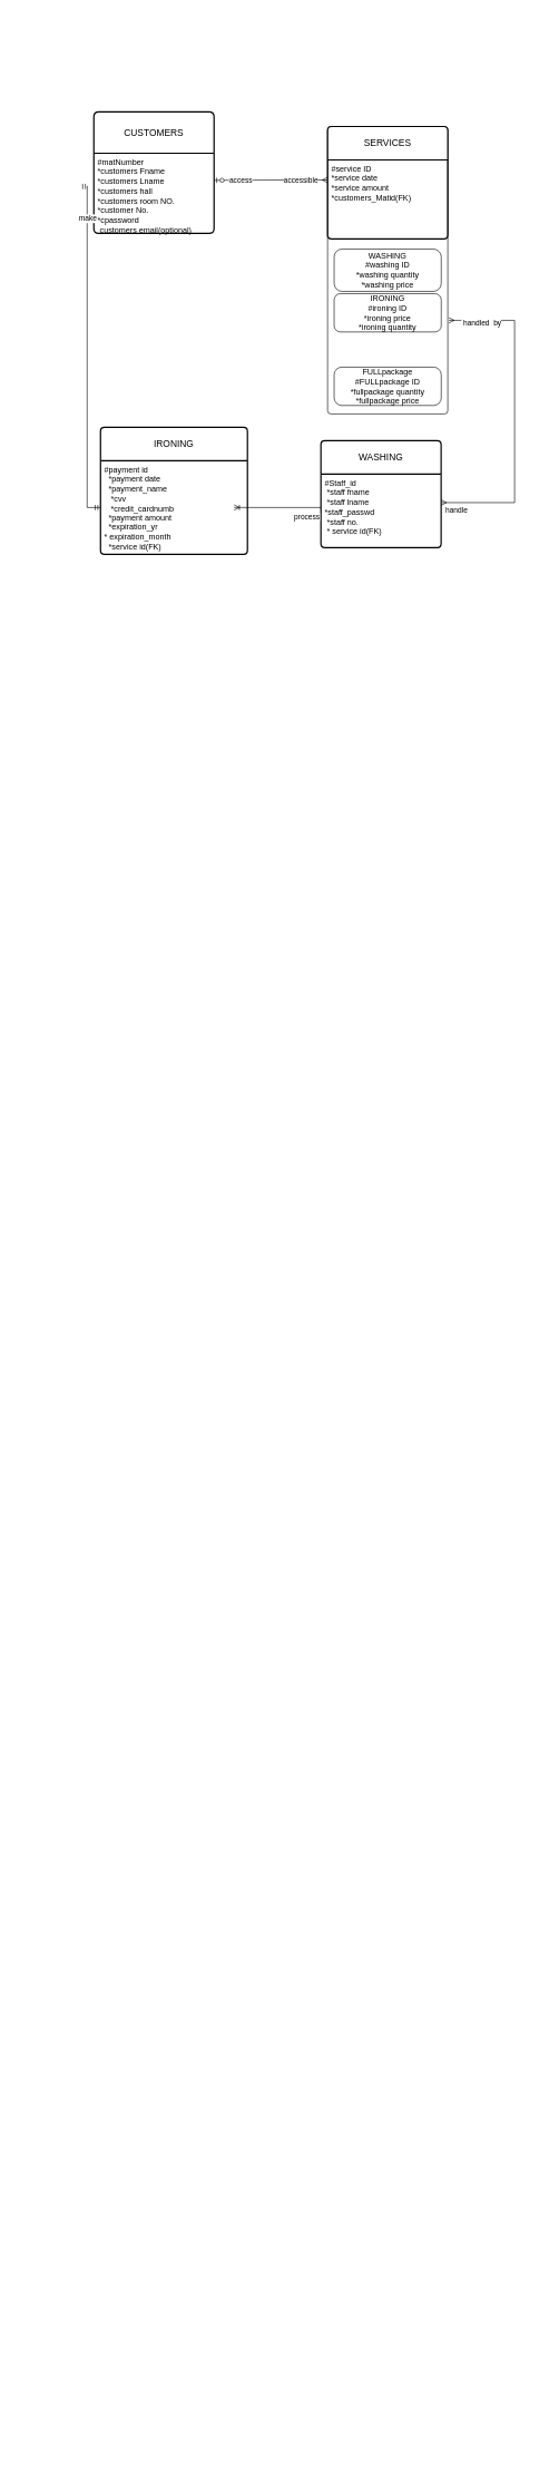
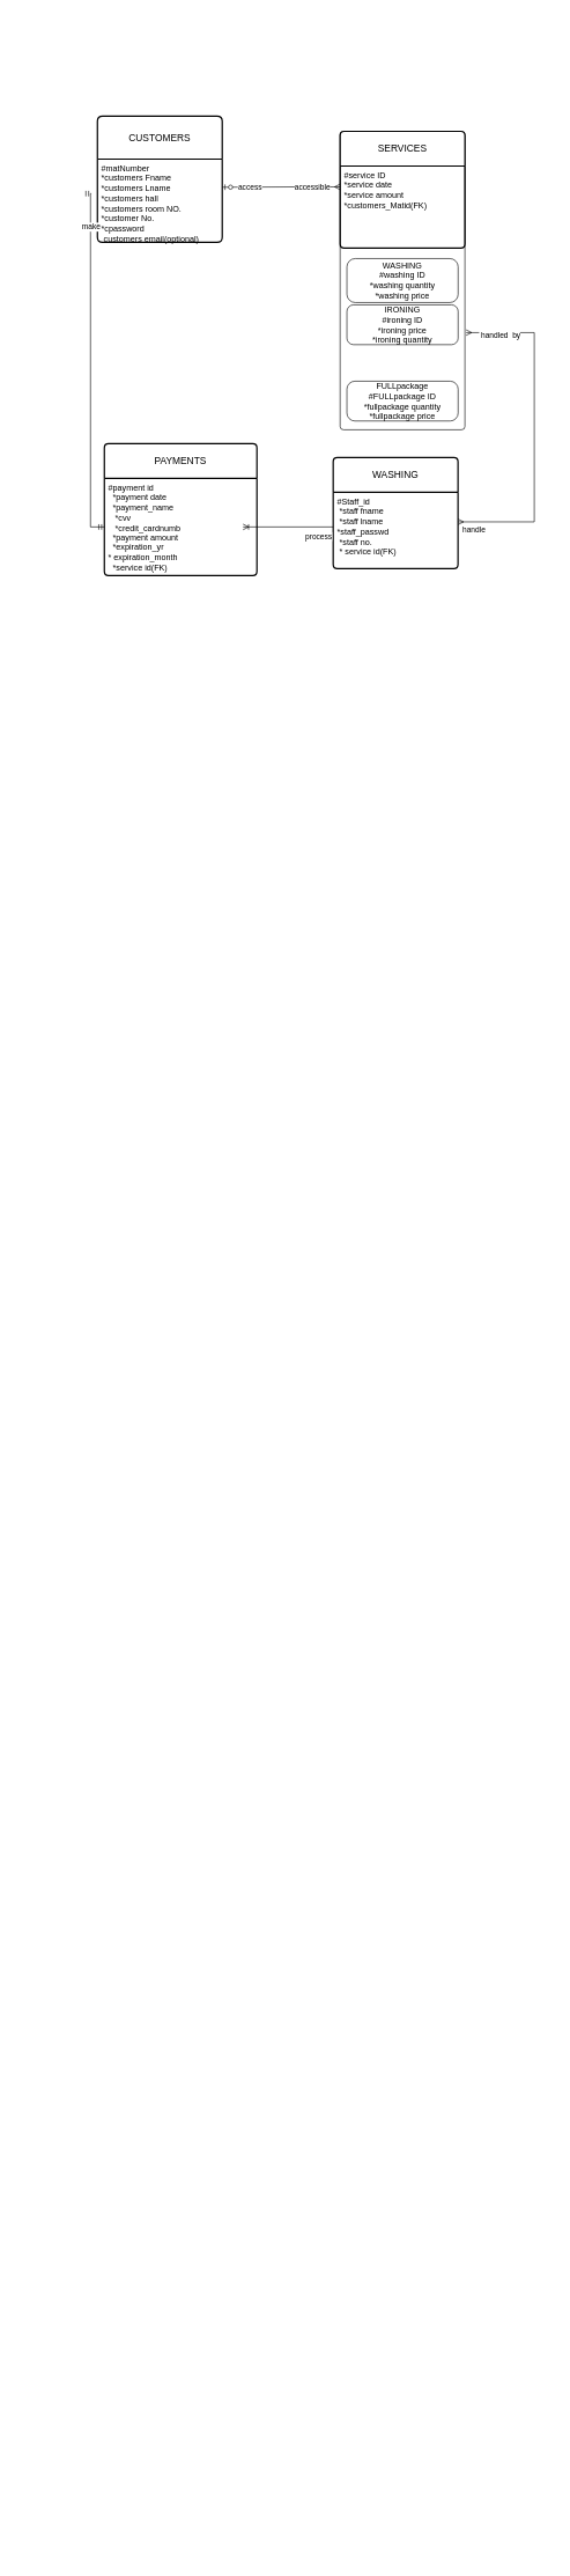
  <mxCell id="0" />
  <mxCell id="1" parent="0" />
  <mxCell id="2" value="CUSTOMERS" style="swimlane;childLayout=stackLayout;horizontal=1;startSize=62;horizontalStack=0;rounded=1;fontSize=14;fontStyle=0;strokeWidth=2;resizeParent=0;resizeLast=1;shadow=0;dashed=0;align=center;arcSize=4;whiteSpace=wrap;html=1;" parent="1" vertex="1"><mxGeometry x="140" y="166" width="180" height="182" as="geometry" /></mxCell>
  <mxCell id="3" value="#matNumber&lt;br&gt;*customers Fname&lt;br&gt;*customers Lname&amp;nbsp;&lt;br&gt;*customers hall&lt;br&gt;*customers room NO.&lt;br style=&quot;border-color: var(--border-color);&quot;&gt;&lt;span style=&quot;&quot;&gt;*customer No.&lt;br&gt;&lt;/span&gt;*cpassword&lt;br style=&quot;border-color: var(--border-color);&quot;&gt;&lt;span style=&quot;&quot;&gt;&amp;nbsp;customers email(optional)&lt;/span&gt;" style="align=left;strokeColor=none;fillColor=none;spacingLeft=4;fontSize=12;verticalAlign=top;resizable=0;rotatable=0;part=1;html=1;" parent="2" vertex="1"><mxGeometry y="62" width="180" height="120" as="geometry" /></mxCell>
  <mxCell id="4" value="" style="rounded=1;absoluteArcSize=1;html=1;arcSize=10;direction=south;" parent="1" vertex="1"><mxGeometry x="490" y="188" width="180" height="430" as="geometry" /></mxCell>
  <mxCell id="5" value="" style="html=1;shape=mxgraph.er.anchor;whiteSpace=wrap;" parent="4" vertex="1"><mxGeometry y="-167.222" width="180" height="430.0" as="geometry" /></mxCell>
  <mxCell id="6" value="WASHING&lt;br&gt;#washing ID&lt;br&gt;*washing quantity&lt;br&gt;*washing price" style="rounded=1;absoluteArcSize=1;html=1;arcSize=24;whiteSpace=wrap;points=[];strokeColor=inherit;fillColor=inherit;direction=south;" parent="4" vertex="1"><mxGeometry x="9.79" y="183.323" width="160.412" height="63.353" as="geometry" /></mxCell>
  <mxCell id="7" value="IRONING&lt;br&gt;#ironing ID&lt;br&gt;*ironing price&lt;br&gt;*ironing quantity" style="rounded=1;absoluteArcSize=1;html=1;arcSize=19;whiteSpace=wrap;points=[];strokeColor=inherit;fillColor=inherit;direction=south;" parent="4" vertex="1"><mxGeometry x="9.79" y="250" width="160.412" height="57.333" as="geometry" /></mxCell>
  <mxCell id="8" value="SERVICES" style="swimlane;childLayout=stackLayout;horizontal=1;startSize=50;horizontalStack=0;rounded=1;fontSize=14;fontStyle=0;strokeWidth=2;resizeParent=0;resizeLast=1;shadow=0;dashed=0;align=center;arcSize=4;whiteSpace=wrap;html=1;" parent="4" vertex="1"><mxGeometry width="180" height="168.261" as="geometry" /></mxCell>
  <mxCell id="9" value="#service ID&lt;br&gt;*service date&amp;nbsp;&lt;br&gt;*service amount&lt;br&gt;*customers_Matid(FK)" style="align=left;strokeColor=none;fillColor=none;spacingLeft=4;fontSize=12;verticalAlign=top;resizable=0;rotatable=0;part=1;html=1;" parent="8" vertex="1"><mxGeometry y="50" width="180" height="118.261" as="geometry" /></mxCell>
  <mxCell id="10" value="FULLpackage&lt;br&gt;#FULLpackage ID&lt;br&gt;*fullpackage quantity&lt;br&gt;*fullpackage price" style="rounded=1;absoluteArcSize=1;html=1;arcSize=23;whiteSpace=wrap;points=[];strokeColor=inherit;fillColor=inherit;direction=south;" parent="4" vertex="1"><mxGeometry x="9.79" y="359.997" width="160.412" height="57.333" as="geometry" /></mxCell>
  <mxCell id="11" value="WASHING" style="swimlane;childLayout=stackLayout;horizontal=1;startSize=50;horizontalStack=0;rounded=1;fontSize=14;fontStyle=0;strokeWidth=2;resizeParent=0;resizeLast=1;shadow=0;dashed=0;align=center;arcSize=4;whiteSpace=wrap;html=1;" parent="1" vertex="1"><mxGeometry x="480" y="658" width="180" height="160" as="geometry" /></mxCell>
  <mxCell id="12" value="#Staff_id&lt;br&gt;&amp;nbsp;*staff fname&lt;br&gt;&amp;nbsp;*staff lname&lt;br&gt;*staff_passwd&lt;br&gt;&amp;nbsp;*staff no.&lt;br&gt;&amp;nbsp;* service id(FK)" style="align=left;strokeColor=none;fillColor=none;spacingLeft=4;fontSize=12;verticalAlign=top;resizable=0;rotatable=0;part=1;html=1;" parent="11" vertex="1"><mxGeometry y="50" width="180" height="110" as="geometry" /></mxCell>
- <mxCell id="13" value="IRONING" style="swimlane;childLayout=stackLayout;horizontal=1;startSize=50;horizontalStack=0;rounded=1;fontSize=14;fontStyle=0;strokeWidth=2;resizeParent=0;resizeLast=1;shadow=0;dashed=0;align=center;arcSize=4;whiteSpace=wrap;html=1;" parent="1" vertex="1"><mxGeometry y="638" width="220" height="190" as="geometry" x="150" /></mxCell>
+ <mxCell id="13" value="PAYMENTS" style="swimlane;childLayout=stackLayout;horizontal=1;startSize=50;horizontalStack=0;rounded=1;fontSize=14;fontStyle=0;strokeWidth=2;resizeParent=0;resizeLast=1;shadow=0;dashed=0;align=center;arcSize=4;whiteSpace=wrap;html=1;" parent="1" vertex="1"><mxGeometry y="638" width="220" height="190" as="geometry" x="150" /></mxCell>
  <mxCell id="14" value="#payment id&lt;br&gt;&amp;nbsp; *payment date&lt;br&gt;&amp;nbsp; *payment_name&lt;br&gt;&amp;nbsp; &amp;nbsp;*cvv&lt;br&gt;&amp;nbsp; &amp;nbsp;*credit_cardnumb&lt;br&gt;&amp;nbsp; *payment amount&lt;br&gt;&amp;nbsp; *expiration_yr&lt;br&gt;* expiration_month&lt;br&gt;&amp;nbsp; *service id(FK)" style="align=left;strokeColor=none;fillColor=none;spacingLeft=4;fontSize=12;verticalAlign=top;resizable=0;rotatable=0;part=1;html=1;" parent="13" vertex="1"><mxGeometry y="50" width="220" height="140" as="geometry" /></mxCell>
  <mxCell id="15" value="" style="fontSize=12;html=1;endArrow=ERzeroToOne;endFill=1;rounded=0;entryX=1;entryY=0.25;entryDx=0;entryDy=0;" parent="1" edge="1"><mxGeometry width="100" height="100" relative="1" as="geometry"><mxPoint x="430" y="268" as="sourcePoint" /><mxPoint x="320" y="268.5" as="targetPoint" /></mxGeometry></mxCell>
  <mxCell id="16" value="access" style="edgeLabel;html=1;align=center;verticalAlign=middle;resizable=0;points=[];" vertex="1" connectable="0" parent="15"><mxGeometry x="0.564" y="-14" relative="1" as="geometry"><mxPoint x="16" y="14" as="offset" /></mxGeometry></mxCell>
  <mxCell id="17" value="" style="fontSize=12;html=1;endArrow=ERmany;rounded=0;" parent="1" edge="1"><mxGeometry width="100" height="100" relative="1" as="geometry"><mxPoint x="430" y="268" as="sourcePoint" /><mxPoint x="490" y="268" as="targetPoint" /></mxGeometry></mxCell>
  <mxCell id="18" value="accessible" style="edgeLabel;html=1;align=center;verticalAlign=middle;resizable=0;points=[];" vertex="1" connectable="0" parent="17"><mxGeometry x="0.313" y="-15" relative="1" as="geometry"><mxPoint x="-20" y="-15" as="offset" /></mxGeometry></mxCell>
  <mxCell id="19" value="" style="edgeStyle=elbowEdgeStyle;fontSize=12;html=1;endArrow=ERmandOne;startArrow=ERmandOne;rounded=0;entryX=-0.048;entryY=0.414;entryDx=0;entryDy=0;entryPerimeter=0;" parent="1" source="14" target="3" edge="1"><mxGeometry width="100" height="100" relative="1" as="geometry"><mxPoint x="140" y="3708" as="sourcePoint" /><mxPoint x="170" y="3298" as="targetPoint" /><Array as="points"><mxPoint x="130" y="3528" /><mxPoint x="90" y="3688" /><mxPoint x="20" y="3478" /></Array></mxGeometry></mxCell>
  <mxCell id="20" value="make" style="edgeLabel;html=1;align=center;verticalAlign=middle;resizable=0;points=[];" vertex="1" connectable="0" parent="19"><mxGeometry x="0.809" y="13" relative="1" as="geometry"><mxPoint x="13" y="1" as="offset" /></mxGeometry></mxCell>
  <mxCell id="21" value="" style="edgeStyle=elbowEdgeStyle;fontSize=12;html=1;endArrow=ERmany;startArrow=ERmany;rounded=0;entryX=0.645;entryY=-0.009;entryDx=0;entryDy=0;entryPerimeter=0;exitX=1;exitY=0.5;exitDx=0;exitDy=0;" parent="1" edge="1"><mxGeometry width="100" height="100" relative="1" as="geometry"><mxPoint x="660" y="750.65" as="sourcePoint" /><mxPoint x="671.62" y="478" as="targetPoint" /><Array as="points"><mxPoint x="770" y="3670.65" /><mxPoint x="800" y="3640.65" /></Array></mxGeometry></mxCell>
  <mxCell id="22" value="&amp;nbsp;handled&amp;nbsp; by" style="edgeLabel;html=1;align=center;verticalAlign=middle;resizable=0;points=[];" vertex="1" connectable="0" parent="21"><mxGeometry x="0.903" y="-16" relative="1" as="geometry"><mxPoint x="25" y="19" as="offset" /></mxGeometry></mxCell>
  <mxCell id="23" value="handle" style="edgeLabel;html=1;align=center;verticalAlign=middle;resizable=0;points=[];" vertex="1" connectable="0" parent="21"><mxGeometry x="-0.908" y="-11" relative="1" as="geometry"><mxPoint as="offset" /></mxGeometry></mxCell>
  <mxCell id="24" value="" style="fontSize=12;html=1;endArrow=ERoneToMany;rounded=0;entryX=0;entryY=0.5;entryDx=0;entryDy=0;" edge="1" parent="1"><mxGeometry width="100" height="100" relative="1" as="geometry"><mxPoint x="480" y="758" as="sourcePoint" /><mxPoint x="350" y="758" as="targetPoint" /></mxGeometry></mxCell>
  <mxCell id="25" value="process" style="edgeLabel;html=1;align=center;verticalAlign=middle;resizable=0;points=[];" vertex="1" connectable="0" parent="24"><mxGeometry x="-0.669" y="13" relative="1" as="geometry"><mxPoint as="offset" /></mxGeometry></mxCell>
